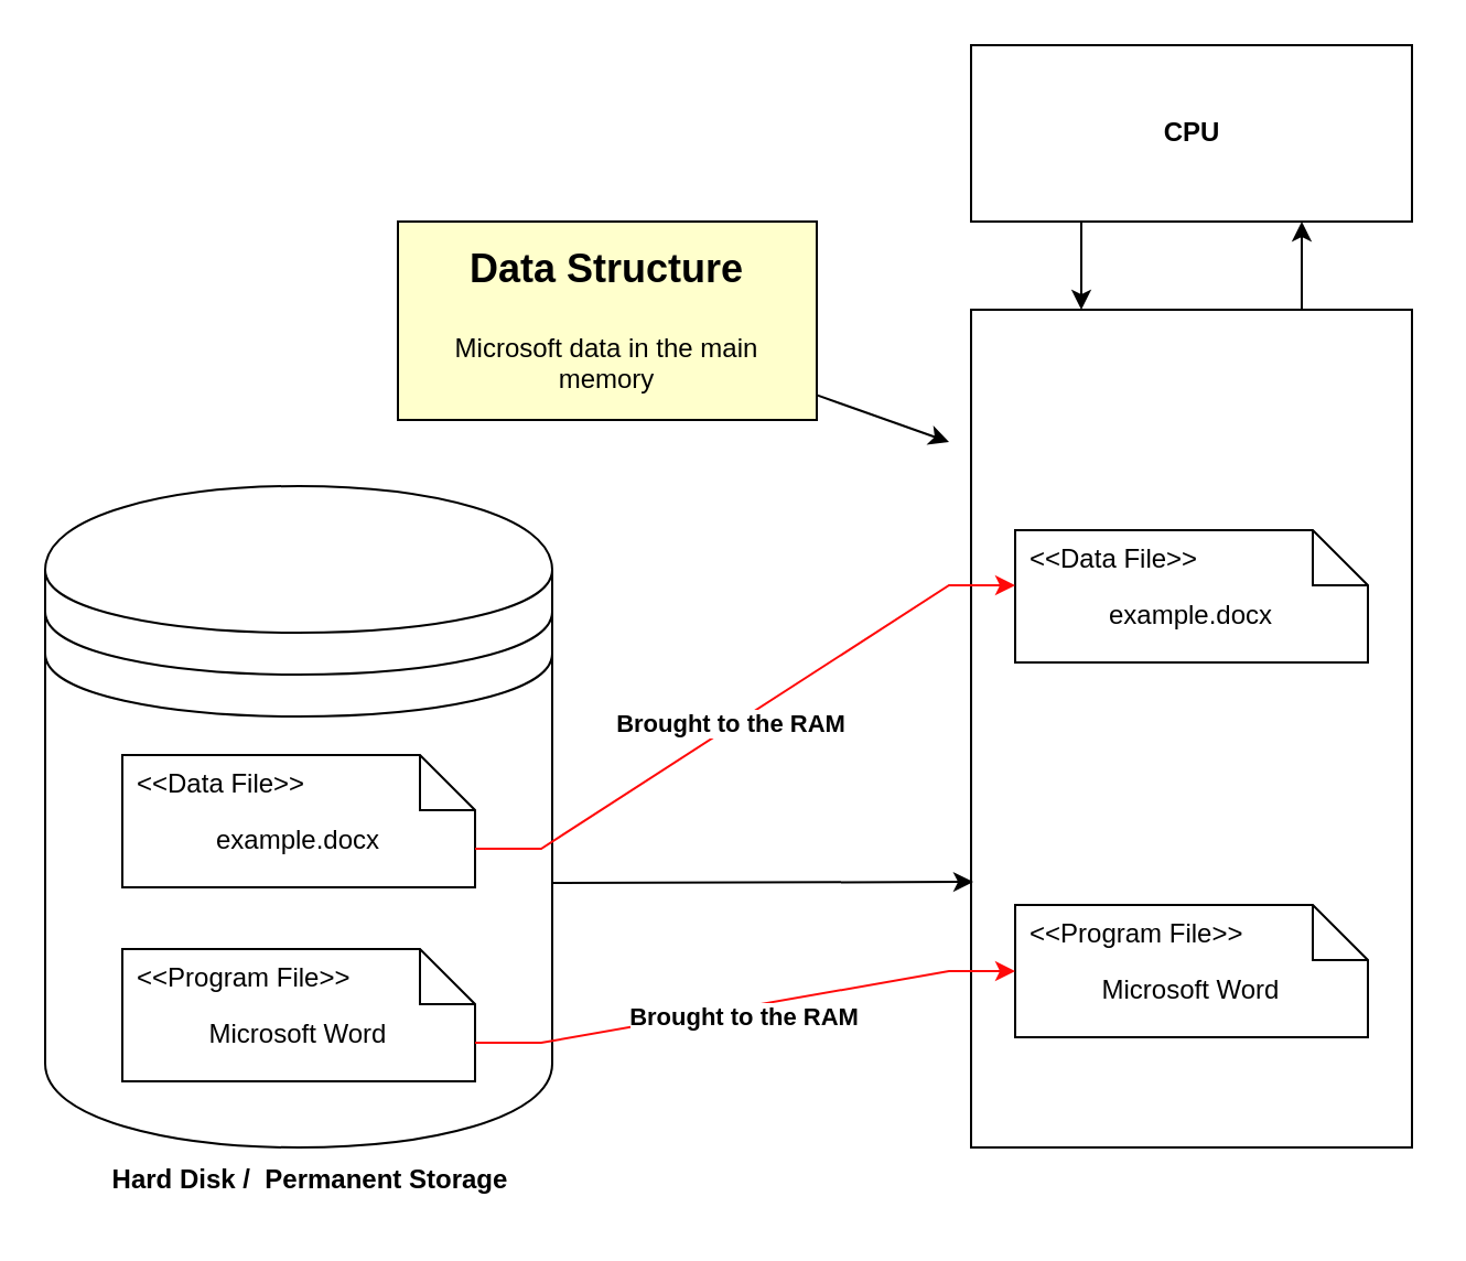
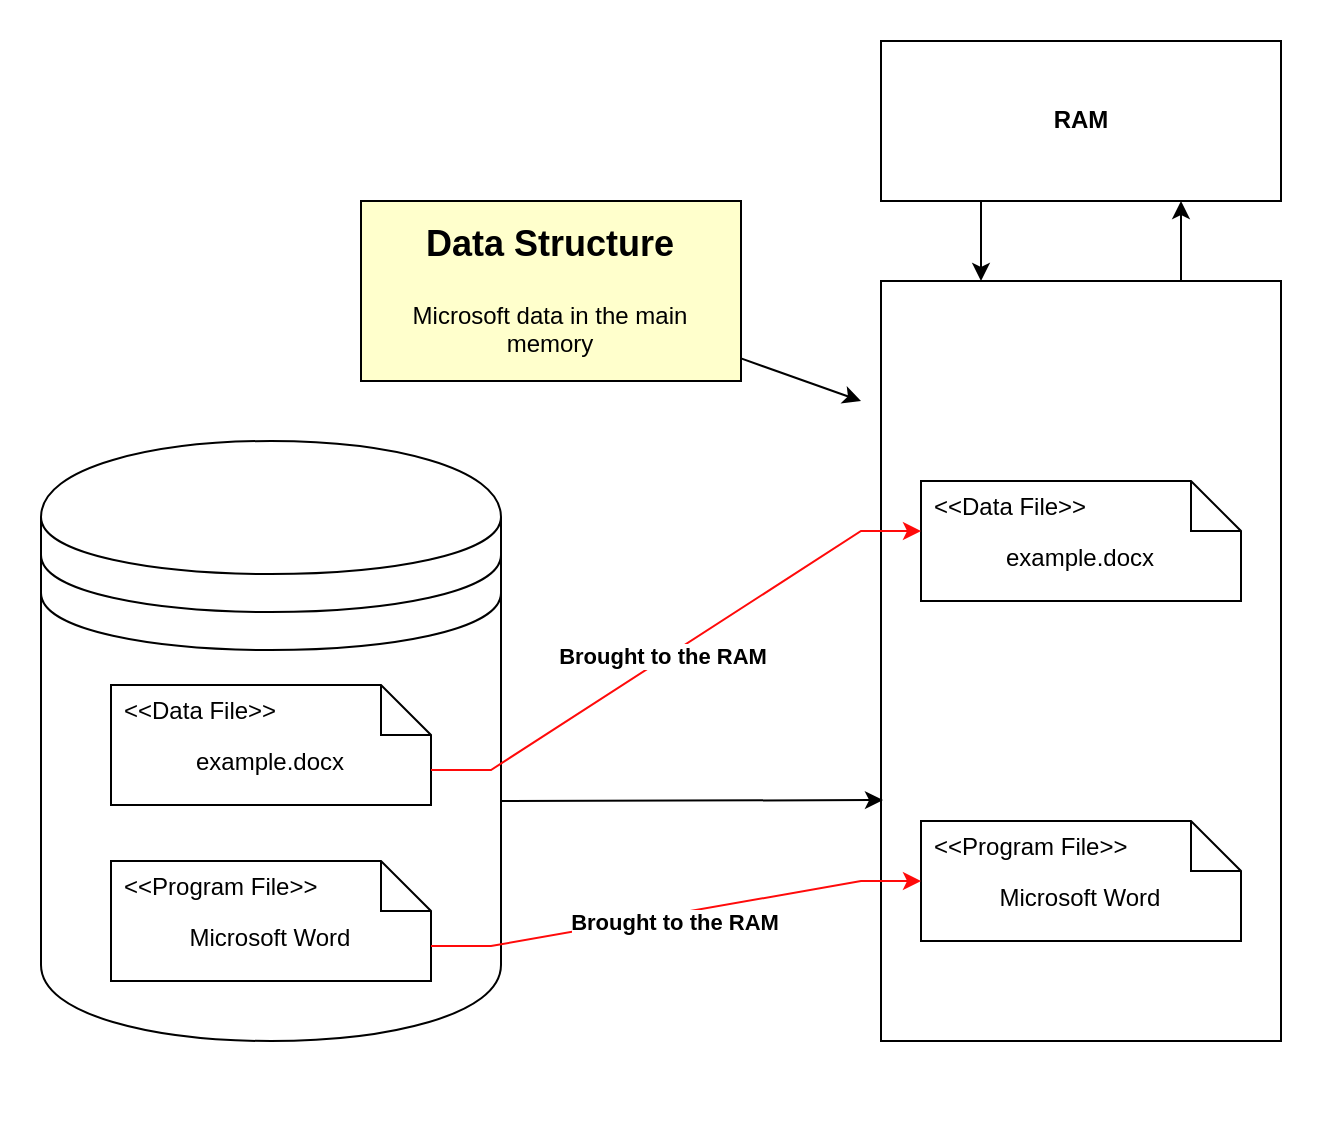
  <mxCell id="0" />
  <mxCell id="1" parent="0" />
  <mxCell id="2" style="edgeStyle=orthogonalEdgeStyle;rounded=0;orthogonalLoop=1;jettySize=auto;html=1;exitX=0.75;exitY=0;exitDx=0;exitDy=0;entryX=0.75;entryY=1;entryDx=0;entryDy=0;" parent="1" source="3" target="5" edge="1"><mxGeometry relative="1" as="geometry" /></mxCell>
  <mxCell id="3" value="" style="rounded=0;whiteSpace=wrap;html=1;" parent="1" vertex="1"><mxGeometry x="440" y="140" width="200" height="380" as="geometry" /></mxCell>
  <mxCell id="4" style="edgeStyle=orthogonalEdgeStyle;rounded=0;orthogonalLoop=1;jettySize=auto;html=1;exitX=0.25;exitY=1;exitDx=0;exitDy=0;entryX=0.25;entryY=0;entryDx=0;entryDy=0;" parent="1" source="5" target="3" edge="1"><mxGeometry relative="1" as="geometry" /></mxCell>
  <mxCell id="5" value="" style="rounded=0;whiteSpace=wrap;html=1;" parent="1" vertex="1"><mxGeometry x="440" y="20" width="200" height="80" as="geometry" /></mxCell>
- <mxCell id="6" value="&lt;b&gt;Hard Disk /&amp;nbsp; Permanent Storage&lt;/b&gt;" style="text;html=1;strokeColor=none;fillColor=none;align=center;verticalAlign=middle;whiteSpace=wrap;rounded=0;" parent="1" vertex="1"><mxGeometry x="37.5" y="520" width="205" height="30" as="geometry" /></mxCell>
- <mxCell id="7" value="&lt;b&gt;CPU&lt;/b&gt;" style="text;html=1;strokeColor=none;fillColor=none;align=center;verticalAlign=middle;whiteSpace=wrap;rounded=0;" parent="1" vertex="1"><mxGeometry x="437.5" y="45" width="205" height="30" as="geometry" /></mxCell>
+ <mxCell id="7" value="&lt;b&gt;RAM&lt;/b&gt;" style="text;html=1;strokeColor=none;fillColor=none;align=center;verticalAlign=middle;whiteSpace=wrap;rounded=0;" parent="1" vertex="1"><mxGeometry x="437.5" y="45" width="205" height="30" as="geometry" /></mxCell>
  <mxCell id="8" value="Microsoft Word" style="shape=note2;boundedLbl=1;whiteSpace=wrap;html=1;size=25;verticalAlign=top;align=center;" parent="1" vertex="1"><mxGeometry x="460" y="410" width="160" height="60" as="geometry" /></mxCell>
  <mxCell id="9" value="&lt;&lt;Program File&gt;&gt;" style="resizeWidth=1;part=1;strokeColor=none;fillColor=none;align=left;spacingLeft=5;" parent="8" vertex="1"><mxGeometry width="160" height="25" relative="1" as="geometry" /></mxCell>
  <mxCell id="10" value="example.docx" style="shape=note2;boundedLbl=1;whiteSpace=wrap;html=1;size=25;verticalAlign=top;align=center;" parent="1" vertex="1"><mxGeometry x="460" y="240" width="160" height="60" as="geometry" /></mxCell>
  <mxCell id="11" value="&lt;&lt;Data File&gt;&gt;" style="resizeWidth=1;part=1;strokeColor=none;fillColor=none;align=left;spacingLeft=5;" parent="10" vertex="1"><mxGeometry width="160" height="25" relative="1" as="geometry" /></mxCell>
  <mxCell id="12" value="" style="group" parent="1" vertex="1" connectable="0"><mxGeometry x="20" y="220" width="230" height="300" as="geometry" /></mxCell>
  <mxCell id="13" value="" style="shape=datastore;whiteSpace=wrap;html=1;" parent="12" vertex="1"><mxGeometry width="230" height="300" as="geometry" /></mxCell>
  <mxCell id="14" value="example.docx" style="shape=note2;boundedLbl=1;whiteSpace=wrap;html=1;size=25;verticalAlign=top;align=center;" parent="12" vertex="1"><mxGeometry x="35" y="122" width="160" height="60" as="geometry" /></mxCell>
  <mxCell id="15" value="&lt;&lt;Data File&gt;&gt;" style="resizeWidth=1;part=1;strokeColor=none;fillColor=none;align=left;spacingLeft=5;" parent="14" vertex="1"><mxGeometry width="160" height="25" relative="1" as="geometry" /></mxCell>
  <mxCell id="16" value="Microsoft Word" style="shape=note2;boundedLbl=1;whiteSpace=wrap;html=1;size=25;verticalAlign=top;align=center;" parent="12" vertex="1"><mxGeometry x="35" y="210" width="160" height="60" as="geometry" /></mxCell>
  <mxCell id="17" value="&lt;&lt;Program File&gt;&gt;" style="resizeWidth=1;part=1;strokeColor=none;fillColor=none;align=left;spacingLeft=5;" parent="16" vertex="1"><mxGeometry width="160" height="25" relative="1" as="geometry" /></mxCell>
  <mxCell id="18" style="edgeStyle=entityRelationEdgeStyle;rounded=0;orthogonalLoop=1;jettySize=auto;html=1;exitX=0;exitY=0;exitDx=160;exitDy=42.5;exitPerimeter=0;entryX=0;entryY=0.5;entryDx=0;entryDy=0;entryPerimeter=0;strokeColor=#FF0A0A;" parent="1" source="16" target="8" edge="1"><mxGeometry relative="1" as="geometry" /></mxCell>
  <mxCell id="19" style="edgeStyle=entityRelationEdgeStyle;rounded=0;orthogonalLoop=1;jettySize=auto;html=1;exitX=0;exitY=0;exitDx=160;exitDy=42.5;exitPerimeter=0;entryX=0;entryY=1;entryDx=0;entryDy=0;strokeColor=#FF0A0A;" parent="1" source="14" target="11" edge="1"><mxGeometry relative="1" as="geometry" /></mxCell>
  <mxCell id="20" value="&lt;b&gt;Brought to the RAM&lt;/b&gt;" style="edgeLabel;html=1;align=center;verticalAlign=middle;resizable=0;points=[];" parent="19" vertex="1" connectable="0"><mxGeometry x="-0.075" y="3" relative="1" as="geometry"><mxPoint x="3" as="offset" /></mxGeometry></mxCell>
  <mxCell id="21" style="edgeStyle=none;rounded=0;orthogonalLoop=1;jettySize=auto;html=1;entryX=0.005;entryY=0.683;entryDx=0;entryDy=0;strokeColor=#000000;exitX=1.002;exitY=0.6;exitDx=0;exitDy=0;exitPerimeter=0;entryPerimeter=0;" parent="1" source="13" target="3" edge="1"><mxGeometry relative="1" as="geometry" /></mxCell>
  <mxCell id="22" value="&lt;b&gt;Brought to the RAM&lt;/b&gt;" style="edgeLabel;html=1;align=center;verticalAlign=middle;resizable=0;points=[];" parent="1" vertex="1" connectable="0"><mxGeometry x="336.857" y="460.004" as="geometry" /></mxCell>
  <mxCell id="23" style="edgeStyle=none;rounded=0;orthogonalLoop=1;jettySize=auto;html=1;strokeColor=#000000;" parent="1" source="24" edge="1"><mxGeometry relative="1" as="geometry"><mxPoint x="430" y="200" as="targetPoint" /></mxGeometry></mxCell>
  <mxCell id="24" value="&lt;h1&gt;&lt;font style=&quot;font-size: 18px;&quot;&gt;Data Structure&lt;/font&gt;&lt;br&gt;&lt;/h1&gt;&lt;div&gt;Microsoft data in the main memory&lt;/div&gt;" style="text;html=1;strokeColor=#000000;fillColor=#FFFFCC;spacing=5;spacingTop=-20;whiteSpace=wrap;overflow=hidden;rounded=0;shadow=0;align=center;" parent="1" vertex="1"><mxGeometry x="180" y="100" width="190" height="90" as="geometry" /></mxCell>
